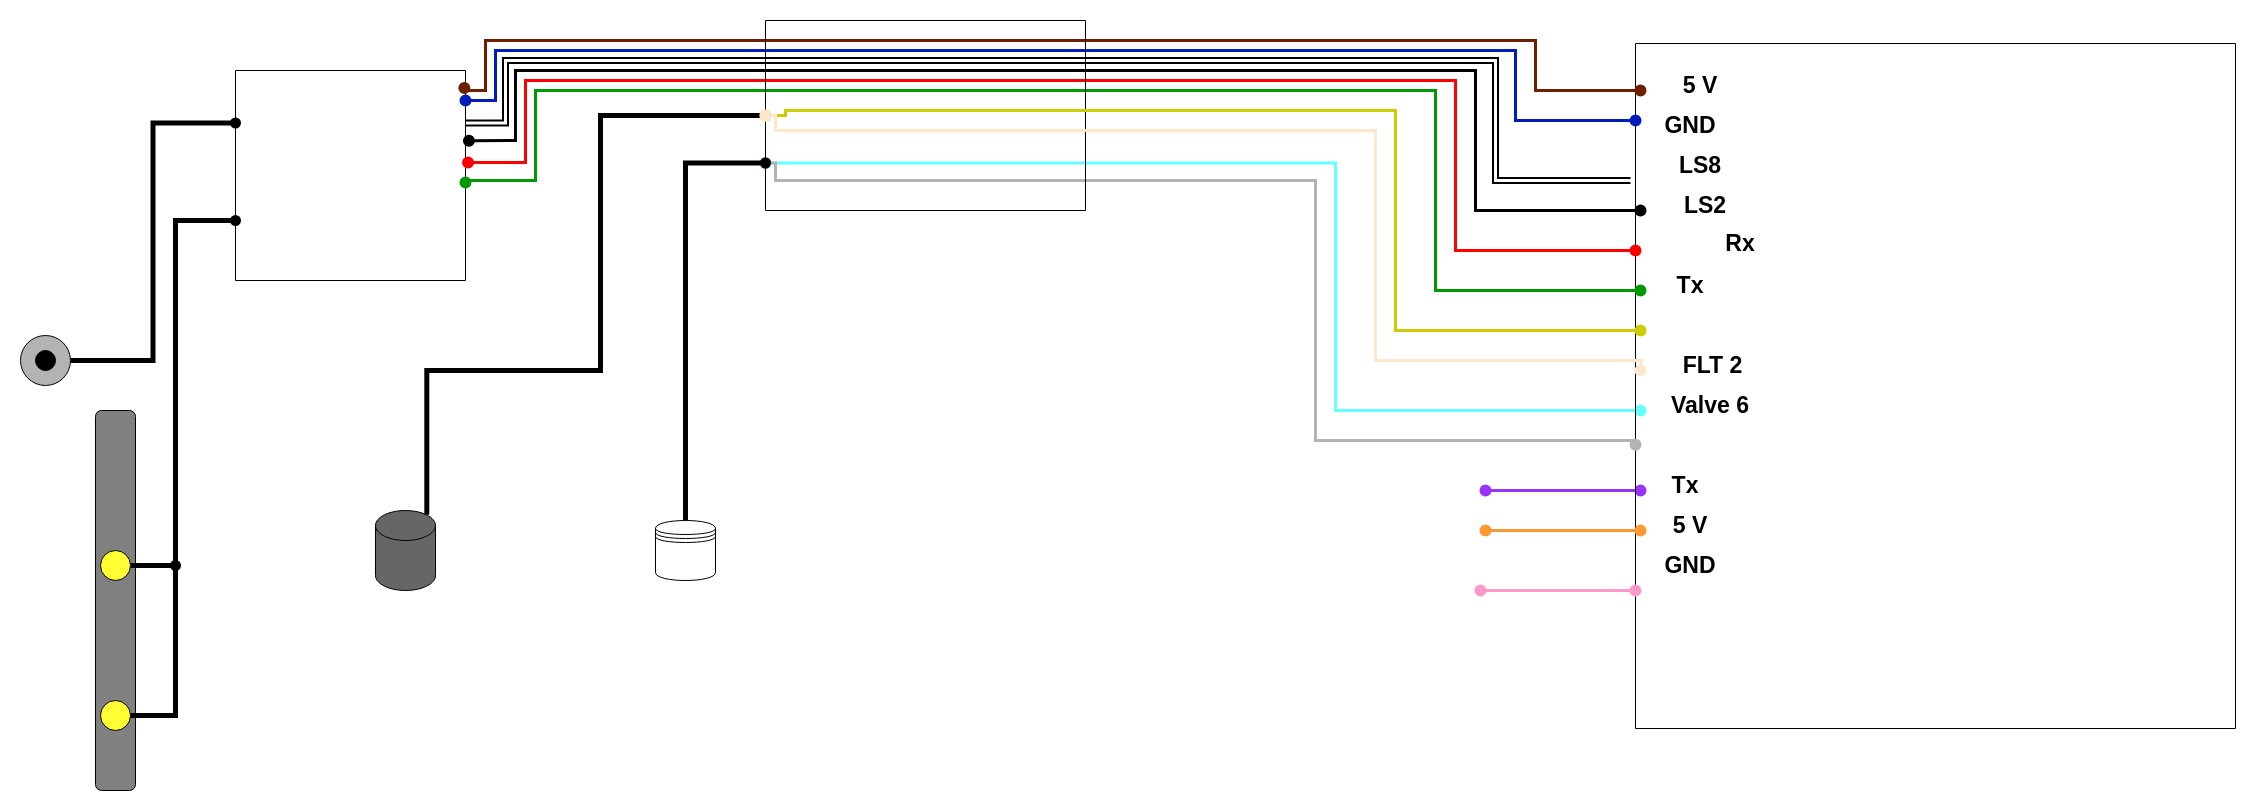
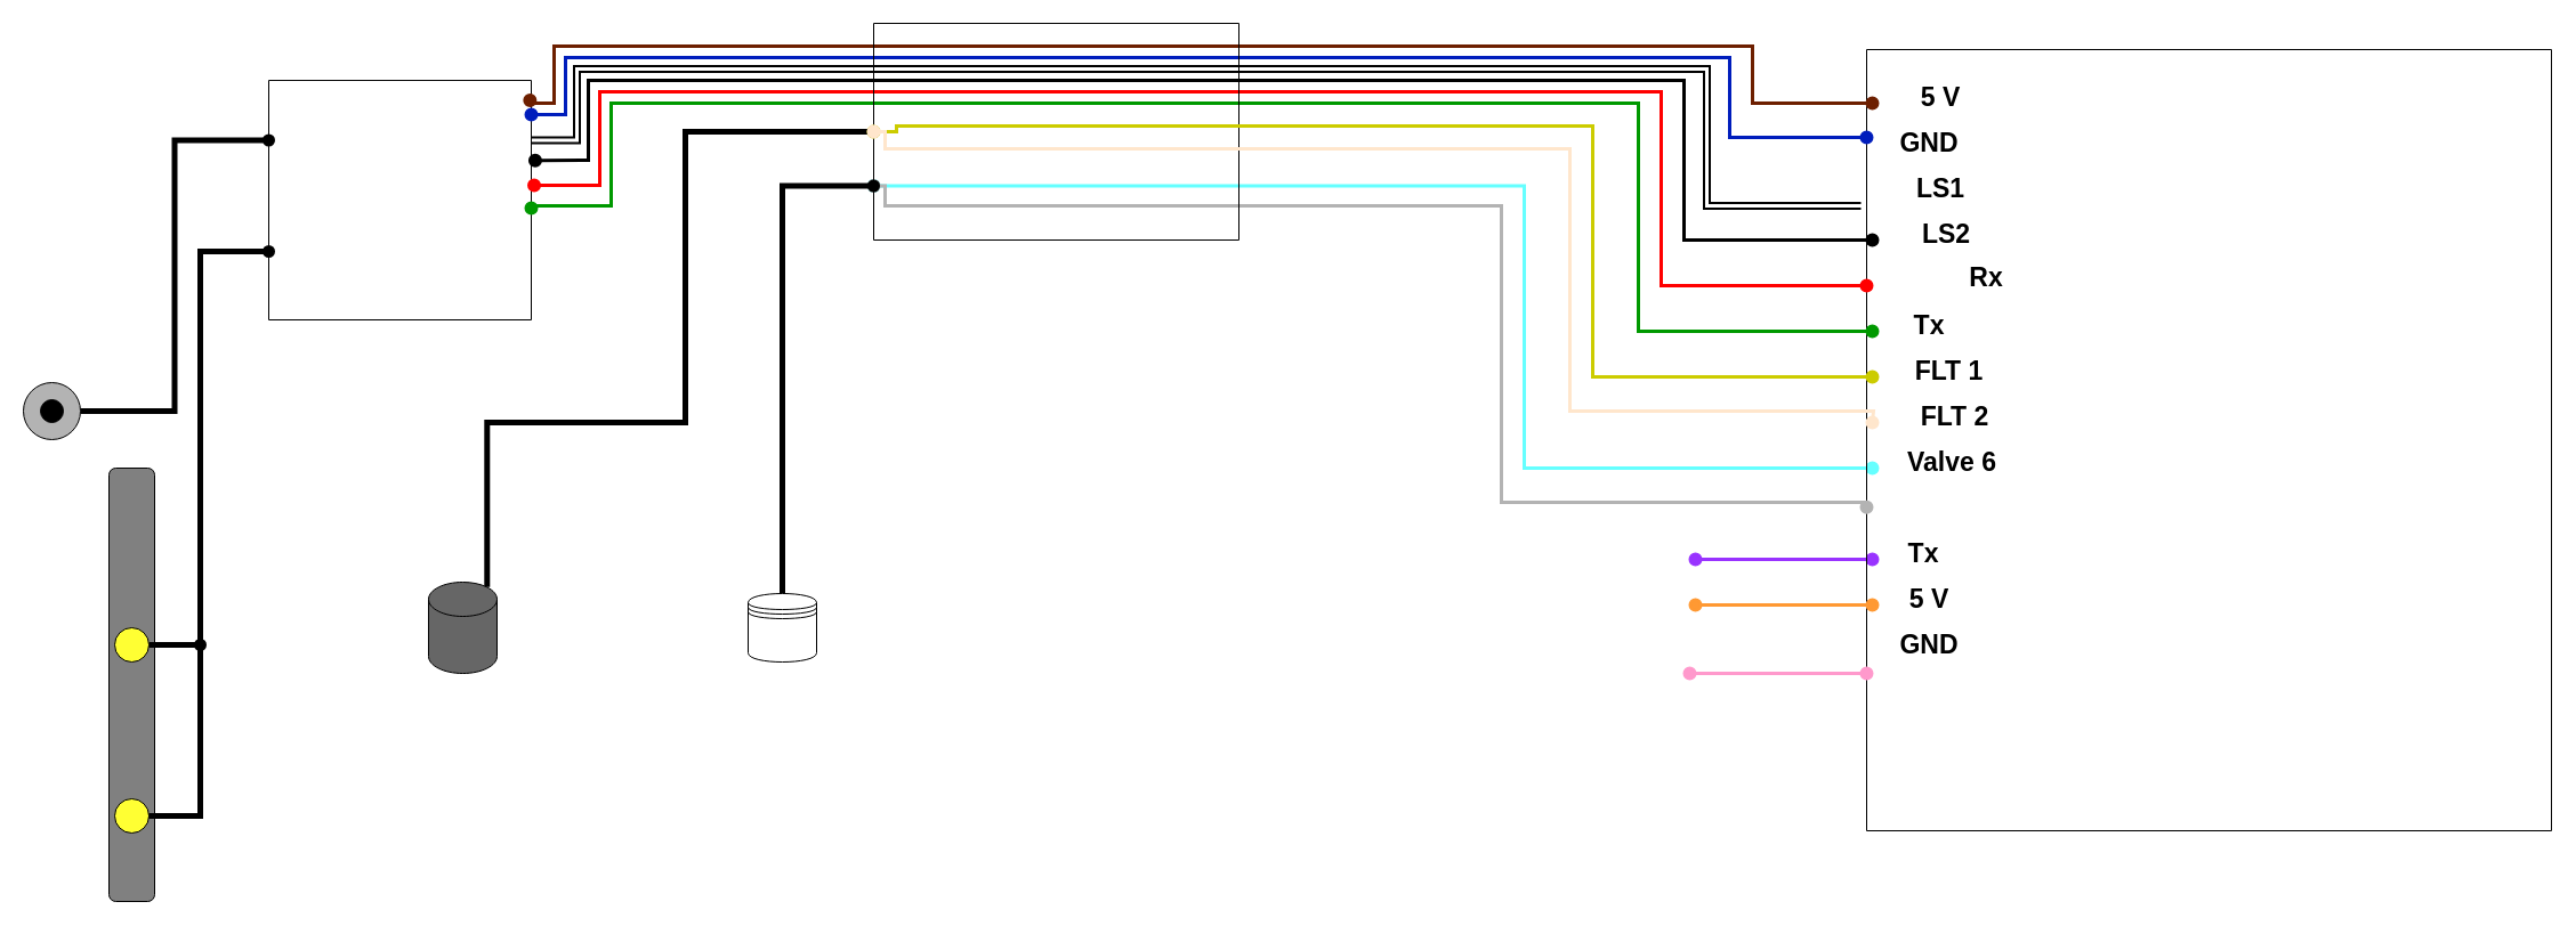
  <mxCell id="0" />
  <mxCell id="1" parent="0" />
  <mxCell id="2" value="" style="group" vertex="1" connectable="0" parent="1"><mxGeometry x="1655" y="470" width="60" height="30" as="geometry" /></mxCell>
  <mxCell id="3" value="" style="endArrow=oval;html=1;rounded=0;strokeWidth=3;targetPerimeterSpacing=0;endSize=9;startSize=9;startArrow=oval;startFill=1;endFill=1;fillColor=#0050ef;strokeColor=#66FFFF;edgeStyle=orthogonalEdgeStyle;exitX=0;exitY=0.75;exitDx=0;exitDy=0;" edge="1" parent="1" source="37"><mxGeometry width="50" height="50" relative="1" as="geometry"><mxPoint x="1485" y="410" as="sourcePoint" /><mxPoint x="1640" y="410" as="targetPoint" /><Array as="points"><mxPoint x="1335" y="162" /><mxPoint x="1335" y="410" /></Array></mxGeometry></mxCell>
  <mxCell id="4" value="" style="endArrow=oval;html=1;rounded=0;strokeWidth=3;targetPerimeterSpacing=0;endSize=9;startSize=9;startArrow=oval;startFill=1;endFill=1;fillColor=#0050ef;strokeColor=#9933FF;" edge="1" parent="1"><mxGeometry width="50" height="50" relative="1" as="geometry"><mxPoint x="1485" y="490" as="sourcePoint" /><mxPoint x="1640" y="490" as="targetPoint" /></mxGeometry></mxCell>
  <mxCell id="5" value="Valve 6" style="text;html=1;align=center;verticalAlign=middle;whiteSpace=wrap;rounded=0;labelBackgroundColor=none;fontSize=23;fontStyle=1;fontColor=#000000;spacingTop=0;container=0;" vertex="1" parent="1"><mxGeometry x="1655" y="390" width="110" height="30" as="geometry" /></mxCell>
  <mxCell id="6" value="" style="swimlane;startSize=0;" vertex="1" parent="1"><mxGeometry x="1635" y="43" width="600" height="685" as="geometry" /></mxCell>
  <mxCell id="7" value="Rx" style="text;html=1;align=center;verticalAlign=middle;whiteSpace=wrap;rounded=0;labelBackgroundColor=none;fontSize=23;fontStyle=1;fontColor=#000000;spacingTop=0;container=0;" vertex="1" parent="6"><mxGeometry x="95.071" y="185" width="19.859" height="30" as="geometry" /></mxCell>
  <mxCell id="8" value="" style="swimlane;startSize=0;" vertex="1" parent="1"><mxGeometry x="235" y="70" width="230" height="210" as="geometry" /></mxCell>
  <mxCell id="9" value="" style="endArrow=oval;html=1;rounded=0;strokeWidth=3;targetPerimeterSpacing=0;endSize=9;startSize=9;startArrow=oval;startFill=1;endFill=1;fillColor=#ffcd28;gradientColor=#ffa500;strokeColor=#ff0000;exitX=1.011;exitY=0.438;exitDx=0;exitDy=0;edgeStyle=orthogonalEdgeStyle;exitPerimeter=0;" edge="1" parent="1" source="8"><mxGeometry width="50" height="50" relative="1" as="geometry"><mxPoint x="1215" y="249" as="sourcePoint" /><mxPoint x="1635" y="250" as="targetPoint" /><Array as="points"><mxPoint x="525" y="162" /><mxPoint x="525" y="80" /><mxPoint x="1455" y="80" /><mxPoint x="1455" y="250" /></Array></mxGeometry></mxCell>
  <mxCell id="10" value="GND" style="text;html=1;align=center;verticalAlign=middle;whiteSpace=wrap;rounded=0;labelBackgroundColor=none;fontSize=23;fontStyle=1;fontColor=#000000;spacingTop=0;container=0;" vertex="1" parent="1"><mxGeometry x="1660" y="550" width="60" height="30" as="geometry" /></mxCell>
  <mxCell id="11" value="" style="endArrow=oval;html=1;rounded=0;strokeWidth=3;targetPerimeterSpacing=0;endSize=9;startSize=9;startArrow=oval;startFill=1;endFill=1;fillColor=#0050ef;strokeColor=#B3B3B3;exitX=0;exitY=0.75;exitDx=0;exitDy=0;edgeStyle=orthogonalEdgeStyle;" edge="1" parent="1" source="37"><mxGeometry width="50" height="50" relative="1" as="geometry"><mxPoint x="1480" y="444.33" as="sourcePoint" /><mxPoint x="1635" y="444.33" as="targetPoint" /><Array as="points"><mxPoint x="775" y="162" /><mxPoint x="775" y="180" /><mxPoint x="1315" y="180" /><mxPoint x="1315" y="440" /><mxPoint x="1635" y="440" /></Array></mxGeometry></mxCell>
  <mxCell id="12" value="" style="endArrow=oval;html=1;rounded=0;strokeWidth=3;targetPerimeterSpacing=0;endSize=9;startSize=9;startArrow=oval;startFill=1;endFill=1;fillColor=#ffff88;strokeColor=#FF9933;" edge="1" parent="1"><mxGeometry width="50" height="50" relative="1" as="geometry"><mxPoint x="1485" y="530" as="sourcePoint" /><mxPoint x="1640" y="530" as="targetPoint" /></mxGeometry></mxCell>
  <mxCell id="13" value="5 V " style="text;html=1;align=center;verticalAlign=middle;whiteSpace=wrap;rounded=0;labelBackgroundColor=none;fontSize=23;fontStyle=1;fontColor=#000000;spacingTop=0;container=0;" vertex="1" parent="1"><mxGeometry x="1660" y="510" width="60" height="30" as="geometry" /></mxCell>
  <mxCell id="14" value="Tx" style="text;html=1;align=center;verticalAlign=middle;whiteSpace=wrap;rounded=0;labelBackgroundColor=none;fontSize=23;fontStyle=1;fontColor=#000000;spacingTop=0;container=0;" vertex="1" parent="1"><mxGeometry x="1655" y="470" width="60" height="30" as="geometry" /></mxCell>
  <mxCell id="15" value="" style="endArrow=oval;html=1;rounded=0;strokeWidth=3;targetPerimeterSpacing=0;endSize=9;startSize=9;startArrow=oval;startFill=1;endFill=1;fillColor=#ffcd28;gradientColor=#ffa500;strokeColor=#FF99CC;" edge="1" parent="1"><mxGeometry width="50" height="50" relative="1" as="geometry"><mxPoint x="1480" y="590" as="sourcePoint" /><mxPoint x="1635" y="590" as="targetPoint" /></mxGeometry></mxCell>
  <mxCell id="16" value="Tx" style="text;html=1;align=center;verticalAlign=middle;whiteSpace=wrap;rounded=0;labelBackgroundColor=none;fontSize=23;fontStyle=1;fontColor=#000000;spacingTop=0;container=0;" vertex="1" parent="1"><mxGeometry x="1660" y="270" width="60" height="30" as="geometry" /></mxCell>
  <mxCell id="17" value="" style="endArrow=oval;html=1;rounded=0;strokeWidth=3;targetPerimeterSpacing=0;endSize=9;startSize=9;startArrow=oval;startFill=1;endFill=1;fillColor=#0050ef;strokeColor=#009900;edgeStyle=orthogonalEdgeStyle;exitX=1;exitY=0.533;exitDx=0;exitDy=0;exitPerimeter=0;" edge="1" parent="1" source="8"><mxGeometry width="50" height="50" relative="1" as="geometry"><mxPoint x="1485" y="290" as="sourcePoint" /><mxPoint x="1640" y="290" as="targetPoint" /><Array as="points"><mxPoint x="465" y="180" /><mxPoint x="535" y="180" /><mxPoint x="535" y="90" /><mxPoint x="1435" y="90" /><mxPoint x="1435" y="290" /></Array></mxGeometry></mxCell>
  <mxCell id="18" style="edgeStyle=orthogonalEdgeStyle;shape=connector;rounded=0;orthogonalLoop=1;jettySize=auto;html=1;exitX=0.855;exitY=0;exitDx=0;exitDy=4.35;exitPerimeter=0;entryX=0;entryY=0.5;entryDx=0;entryDy=0;strokeColor=default;align=center;verticalAlign=middle;fontFamily=Helvetica;fontSize=11;fontColor=default;labelBackgroundColor=default;endArrow=oval;endFill=1;strokeWidth=5;" edge="1" parent="1" source="19" target="37"><mxGeometry relative="1" as="geometry"><Array as="points"><mxPoint x="426" y="370" /><mxPoint x="600" y="370" /><mxPoint x="600" y="115" /></Array></mxGeometry></mxCell>
  <mxCell id="19" value="" style="shape=cylinder3;whiteSpace=wrap;html=1;boundedLbl=1;backgroundOutline=1;size=15;fillColor=#666666;" vertex="1" parent="1"><mxGeometry x="375" y="510" width="60" height="80" as="geometry" /></mxCell>
  <mxCell id="20" style="edgeStyle=orthogonalEdgeStyle;shape=connector;rounded=0;orthogonalLoop=1;jettySize=auto;html=1;exitX=1;exitY=0.5;exitDx=0;exitDy=0;entryX=0;entryY=0.25;entryDx=0;entryDy=0;strokeColor=default;align=center;verticalAlign=middle;fontFamily=Helvetica;fontSize=11;fontColor=default;labelBackgroundColor=default;endArrow=oval;endFill=1;strokeWidth=5;" edge="1" parent="1" source="21" target="8"><mxGeometry relative="1" as="geometry" /></mxCell>
  <mxCell id="21" value="" style="ellipse;whiteSpace=wrap;html=1;aspect=fixed;fillColor=#B3B3B3;" vertex="1" parent="1"><mxGeometry x="20" y="335" width="50" height="50" as="geometry" /></mxCell>
  <mxCell id="22" value="" style="ellipse;whiteSpace=wrap;html=1;aspect=fixed;fillColor=#000000;" vertex="1" parent="1"><mxGeometry x="35" y="350" width="20" height="20" as="geometry" /></mxCell>
  <mxCell id="23" value="" style="group" vertex="1" connectable="0" parent="1"><mxGeometry x="95" y="410" width="40" height="380" as="geometry" /></mxCell>
  <mxCell id="24" value="" style="rounded=1;whiteSpace=wrap;html=1;fillColor=#808080;" vertex="1" parent="23"><mxGeometry width="40" height="380" as="geometry" /></mxCell>
  <mxCell id="25" style="edgeStyle=orthogonalEdgeStyle;shape=connector;rounded=0;orthogonalLoop=1;jettySize=auto;html=1;exitX=1;exitY=0.5;exitDx=0;exitDy=0;strokeColor=default;align=center;verticalAlign=middle;fontFamily=Helvetica;fontSize=11;fontColor=default;labelBackgroundColor=default;endArrow=oval;endFill=1;strokeWidth=5;" edge="1" parent="23" source="26"><mxGeometry relative="1" as="geometry"><mxPoint x="80" y="155" as="targetPoint" /></mxGeometry></mxCell>
  <mxCell id="26" value="" style="ellipse;whiteSpace=wrap;html=1;aspect=fixed;fillColor=#FFFF33;" vertex="1" parent="23"><mxGeometry x="5" y="140" width="30" height="30" as="geometry" /></mxCell>
  <mxCell id="27" value="" style="ellipse;whiteSpace=wrap;html=1;aspect=fixed;fillColor=#FFFF33;" vertex="1" parent="23"><mxGeometry x="5" y="290" width="30" height="30" as="geometry" /></mxCell>
  <mxCell id="28" style="edgeStyle=orthogonalEdgeStyle;rounded=0;orthogonalLoop=1;jettySize=auto;html=1;exitX=1;exitY=0.5;exitDx=0;exitDy=0;endArrow=oval;endFill=1;strokeWidth=5;" edge="1" parent="1" source="27"><mxGeometry relative="1" as="geometry"><mxPoint x="235" y="220" as="targetPoint" /><Array as="points"><mxPoint x="175" y="715" /><mxPoint x="175" y="220" /></Array></mxGeometry></mxCell>
  <mxCell id="29" value="5 V " style="text;html=1;align=center;verticalAlign=middle;whiteSpace=wrap;rounded=0;labelBackgroundColor=none;fontSize=23;fontStyle=1;fontColor=#000000;spacingTop=0;container=0;" parent="1" vertex="1"><mxGeometry x="1670" y="70" width="60" height="30" as="geometry" /></mxCell>
  <mxCell id="30" value="GND" style="text;html=1;align=center;verticalAlign=middle;whiteSpace=wrap;rounded=0;labelBackgroundColor=none;fontSize=23;fontStyle=1;fontColor=#000000;spacingTop=0;container=0;" vertex="1" parent="1"><mxGeometry x="1660" y="110" width="60" height="30" as="geometry" /></mxCell>
  <mxCell id="31" value="" style="endArrow=oval;html=1;rounded=0;strokeWidth=3;targetPerimeterSpacing=0;endSize=9;startSize=9;startArrow=oval;startFill=1;endFill=1;fillColor=#0050ef;strokeColor=#001DBC;edgeStyle=orthogonalEdgeStyle;" edge="1" parent="1" target="6"><mxGeometry width="50" height="50" relative="1" as="geometry"><mxPoint x="465" y="100" as="sourcePoint" /><mxPoint x="1640" y="55" as="targetPoint" /><Array as="points"><mxPoint x="495" y="100" /><mxPoint x="495" y="50" /><mxPoint x="1515" y="50" /><mxPoint x="1515" y="120" /></Array></mxGeometry></mxCell>
  <mxCell id="32" value="" style="endArrow=oval;html=1;rounded=0;strokeWidth=3;targetPerimeterSpacing=0;endSize=9;startSize=9;startArrow=oval;startFill=1;endFill=1;fillColor=#a0522d;strokeColor=#6D1F00;edgeStyle=orthogonalEdgeStyle;elbow=vertical;exitX=0.995;exitY=0.083;exitDx=0;exitDy=0;exitPerimeter=0;" edge="1" parent="1" source="8"><mxGeometry width="50" height="50" relative="1" as="geometry"><mxPoint x="465" y="122" as="sourcePoint" /><mxPoint x="1640" y="90" as="targetPoint" /><Array as="points"><mxPoint x="464" y="90" /><mxPoint x="485" y="90" /><mxPoint x="485" y="40" /><mxPoint x="1535" y="40" /><mxPoint x="1535" y="90" /></Array></mxGeometry></mxCell>
- <mxCell id="33" value="LS8" style="text;html=1;align=center;verticalAlign=middle;whiteSpace=wrap;rounded=0;labelBackgroundColor=none;fontSize=23;fontStyle=1;fontColor=#000000;spacingTop=0;container=0;" vertex="1" parent="1"><mxGeometry x="1670" y="150" width="60" height="30" as="geometry" /></mxCell>
+ <mxCell id="33" value="LS1" style="text;html=1;align=center;verticalAlign=middle;whiteSpace=wrap;rounded=0;labelBackgroundColor=none;fontSize=23;fontStyle=1;fontColor=#000000;spacingTop=0;container=0;" vertex="1" parent="1"><mxGeometry x="1670" y="150" width="60" height="30" as="geometry" /></mxCell>
  <mxCell id="34" value="" style="endArrow=oval;html=1;rounded=0;strokeWidth=2;targetPerimeterSpacing=0;startArrow=oval;startFill=1;endFill=1;strokeColor=#000000;shape=link;startFillColor=#000000;endFillColor=#000000;endSize=8;startSize=8;edgeStyle=orthogonalEdgeStyle;exitX=1;exitY=0.25;exitDx=0;exitDy=0;" edge="1" parent="1" source="8"><mxGeometry width="50" height="50" relative="1" as="geometry"><mxPoint x="165" y="570" as="sourcePoint" /><mxPoint x="1630" y="180" as="targetPoint" /><Array as="points"><mxPoint x="505" y="123" /><mxPoint x="505" y="60" /><mxPoint x="1495" y="60" /><mxPoint x="1495" y="180" /></Array></mxGeometry></mxCell>
  <mxCell id="35" value="&lt;div&gt;&lt;font color=&quot;#000000&quot;&gt;LS2&lt;/font&gt;&lt;/div&gt;" style="text;html=1;align=center;verticalAlign=middle;whiteSpace=wrap;rounded=0;labelBackgroundColor=none;fontSize=23;fontStyle=1;fontColor=#FFFFFF;spacingTop=0;container=0;" vertex="1" parent="1"><mxGeometry x="1675" y="190" width="60" height="30" as="geometry" /></mxCell>
  <mxCell id="36" value="" style="endArrow=oval;html=1;rounded=0;strokeWidth=3;targetPerimeterSpacing=0;endSize=9;startSize=9;startArrow=oval;startFill=1;endFill=1;fillColor=#0050ef;strokeColor=#000000;exitX=1.015;exitY=0.334;exitDx=0;exitDy=0;exitPerimeter=0;edgeStyle=orthogonalEdgeStyle;" edge="1" parent="1" source="8"><mxGeometry width="50" height="50" relative="1" as="geometry"><mxPoint x="1475" y="210" as="sourcePoint" /><mxPoint x="1640" y="210" as="targetPoint" /><Array as="points"><mxPoint x="515" y="140" /><mxPoint x="515" y="70" /><mxPoint x="1475" y="70" /><mxPoint x="1475" y="210" /></Array></mxGeometry></mxCell>
  <mxCell id="37" value="" style="swimlane;startSize=0;" vertex="1" parent="1"><mxGeometry x="765" y="20" width="320" height="190" as="geometry" /></mxCell>
  <mxCell id="38" style="edgeStyle=orthogonalEdgeStyle;rounded=0;orthogonalLoop=1;jettySize=auto;html=1;exitX=0.5;exitY=1;exitDx=0;exitDy=0;" edge="1" parent="1" source="37" target="37"><mxGeometry relative="1" as="geometry" /></mxCell>
+ <mxCell id="39" value="FLT 1" style="text;html=1;align=center;verticalAlign=middle;whiteSpace=wrap;rounded=0;labelBackgroundColor=none;fontSize=23;fontStyle=1;fontColor=#000000;spacingTop=0;container=0;" vertex="1" parent="1"><mxGeometry x="1670" y="310" width="75" height="30" as="geometry" /></mxCell>
  <mxCell id="40" value="" style="endArrow=oval;html=1;rounded=0;strokeWidth=3;targetPerimeterSpacing=0;endSize=9;startSize=9;startArrow=oval;startFill=1;endFill=1;fillColor=#ffff88;strokeColor=#CCCC00;edgeStyle=orthogonalEdgeStyle;exitX=0;exitY=0.5;exitDx=0;exitDy=0;" edge="1" parent="1" source="37"><mxGeometry width="50" height="50" relative="1" as="geometry"><mxPoint x="1485" y="330" as="sourcePoint" /><mxPoint x="1640" y="330" as="targetPoint" /><Array as="points"><mxPoint x="785" y="115" /><mxPoint x="785" y="110" /><mxPoint x="1395" y="110" /><mxPoint x="1395" y="330" /></Array></mxGeometry></mxCell>
  <mxCell id="41" value="FLT 2" style="text;html=1;align=center;verticalAlign=middle;whiteSpace=wrap;rounded=0;labelBackgroundColor=none;fontSize=23;fontStyle=1;fontColor=#000000;spacingTop=0;container=0;" vertex="1" parent="1"><mxGeometry x="1675" y="350" width="75" height="30" as="geometry" /></mxCell>
  <mxCell id="42" value="" style="endArrow=oval;html=1;rounded=0;strokeWidth=3;targetPerimeterSpacing=0;endSize=9;startSize=9;startArrow=oval;startFill=1;endFill=1;fillColor=#0050ef;strokeColor=#FFE6CC;edgeStyle=orthogonalEdgeStyle;exitX=0;exitY=0.5;exitDx=0;exitDy=0;" edge="1" parent="1"><mxGeometry width="50" height="50" relative="1" as="geometry"><mxPoint x="765" y="114.93" as="sourcePoint" /><mxPoint x="1640" y="369.93" as="targetPoint" /><Array as="points"><mxPoint x="775" y="114.93" /><mxPoint x="775" y="129.93" /><mxPoint x="1375" y="129.93" /><mxPoint x="1375" y="359.93" /><mxPoint x="1641" y="359.93" /><mxPoint x="1641" y="369.93" /></Array></mxGeometry></mxCell>
  <mxCell id="43" style="edgeStyle=orthogonalEdgeStyle;shape=connector;rounded=0;orthogonalLoop=1;jettySize=auto;html=1;exitX=0.5;exitY=0;exitDx=0;exitDy=0;entryX=0;entryY=0.75;entryDx=0;entryDy=0;strokeColor=default;align=center;verticalAlign=middle;fontFamily=Helvetica;fontSize=11;fontColor=default;labelBackgroundColor=default;endArrow=oval;endFill=1;strokeWidth=5;" edge="1" parent="1" source="44" target="37"><mxGeometry relative="1" as="geometry" /></mxCell>
  <mxCell id="44" value="" style="shape=datastore;whiteSpace=wrap;html=1;fontFamily=Helvetica;fontSize=11;fontColor=default;labelBackgroundColor=default;" vertex="1" parent="1"><mxGeometry x="655" y="520" width="60" height="60" as="geometry" /></mxCell>
